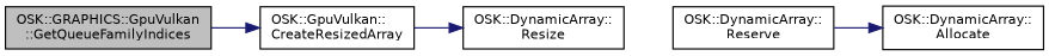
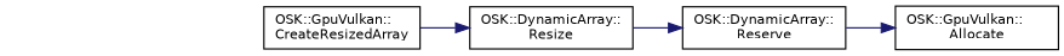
  digraph {
    rankdir=LR
    node [color=black fillcolor=white fontname=Helvetica fontsize=10 shape=record style=filled]
    edge [color=midnightblue fontname=Helvetica fontsize=10 labelfontname=Helvetica labelfontsize=10 style=solid]
-   n1 [fillcolor=grey75 fontcolor=black height=0.2 label="OSK::GRAPHICS::GpuVulkan\l::GetQueueFamilyIndices" width=0.4]
    n2 [height=0.2 label="OSK::GpuVulkan::\lCreateResizedArray" width=0.4]
    n3 [height=0.2 label="OSK::DynamicArray::\lResize" width=0.4]
    n4 [height=0.2 label="OSK::DynamicArray::\lReserve" width=0.4]
-   n5 [height=0.2 label="OSK::DynamicArray::\lAllocate" width=0.4]
-   n1 -> n2
+   n5 [height=0.2 label="OSK::GpuVulkan::\lAllocate" width=0.4]
    n2 -> n3
+   n3 -> n4
    n4 -> n5
  }
